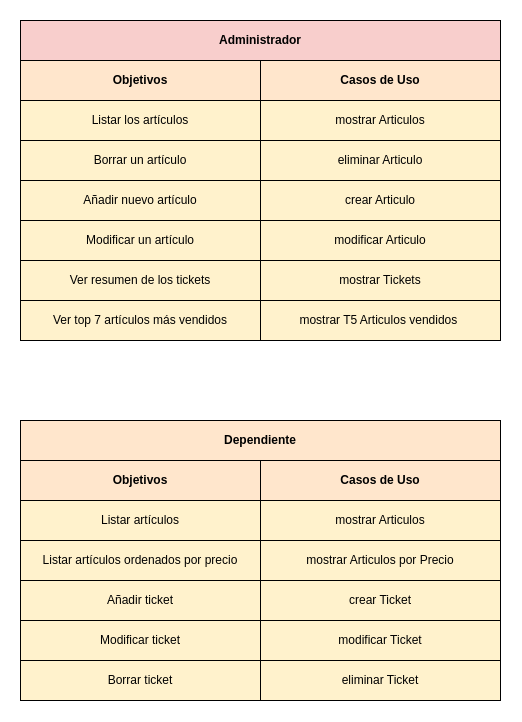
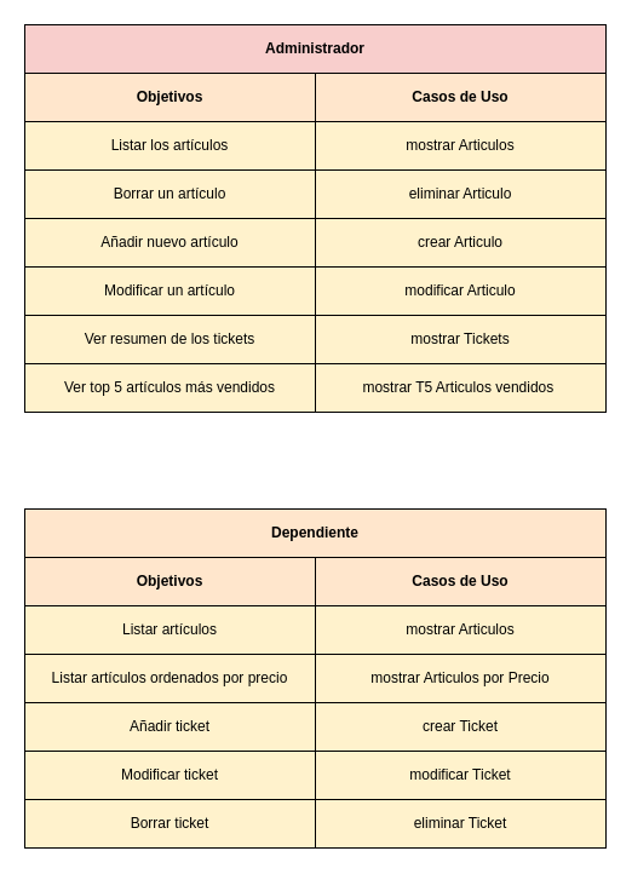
  <mxCell id="0" />
  <mxCell id="1" parent="0" />
  <mxCell id="2" value="&lt;b&gt;Administrador&lt;/b&gt;" style="rounded=0;whiteSpace=wrap;html=1;fillColor=#f8cecc;" parent="1" vertex="1"><mxGeometry x="20" y="20" width="480" height="40" as="geometry" /></mxCell>
  <mxCell id="3" value="&lt;b&gt;Objetivos&lt;/b&gt;" style="rounded=0;whiteSpace=wrap;html=1;fillColor=#ffe6cc;" parent="1" vertex="1"><mxGeometry x="20" y="60" width="240" height="40" as="geometry" /></mxCell>
  <mxCell id="4" value="&lt;b&gt;Casos de Uso&lt;/b&gt;" style="rounded=0;whiteSpace=wrap;html=1;fillColor=#ffe6cc;" parent="1" vertex="1"><mxGeometry x="260" y="60" width="240" height="40" as="geometry" /></mxCell>
  <mxCell id="5" value="Listar los artículos" style="rounded=0;whiteSpace=wrap;html=1;fillColor=#fff2cc;" parent="1" vertex="1"><mxGeometry x="20" y="100" width="240" height="40" as="geometry" /></mxCell>
  <mxCell id="6" value="mostrar Articulos" style="rounded=0;whiteSpace=wrap;html=1;fillColor=#fff2cc;" parent="1" vertex="1"><mxGeometry x="260" y="100" width="240" height="40" as="geometry" /></mxCell>
  <mxCell id="7" value="eliminar Articulo" style="rounded=0;whiteSpace=wrap;html=1;fillColor=#fff2cc;" parent="1" vertex="1"><mxGeometry x="260" y="140" width="240" height="40" as="geometry" /></mxCell>
  <mxCell id="8" value="Borrar un artículo" style="rounded=0;whiteSpace=wrap;html=1;fillColor=#fff2cc;" parent="1" vertex="1"><mxGeometry x="20" y="140" width="240" height="40" as="geometry" /></mxCell>
  <mxCell id="9" value="crear Articulo" style="rounded=0;whiteSpace=wrap;html=1;fillColor=#fff2cc;" parent="1" vertex="1"><mxGeometry x="260" y="180" width="240" height="40" as="geometry" /></mxCell>
  <mxCell id="10" value="Añadir nuevo artículo" style="rounded=0;whiteSpace=wrap;html=1;fillColor=#fff2cc;" parent="1" vertex="1"><mxGeometry x="20" y="180" width="240" height="40" as="geometry" /></mxCell>
  <mxCell id="11" value="Modificar un artículo" style="rounded=0;whiteSpace=wrap;html=1;fillColor=#fff2cc;" parent="1" vertex="1"><mxGeometry x="20" y="220" width="240" height="40" as="geometry" /></mxCell>
  <mxCell id="12" value="Ver resumen de los tickets" style="rounded=0;whiteSpace=wrap;html=1;fillColor=#fff2cc;" parent="1" vertex="1"><mxGeometry x="20" y="260" width="240" height="40" as="geometry" /></mxCell>
- <mxCell id="13" value="Ver top 7 artículos más vendidos" style="rounded=0;whiteSpace=wrap;html=1;fillColor=#fff2cc;" parent="1" vertex="1"><mxGeometry x="20" y="300" width="240" height="40" as="geometry" /></mxCell>
+ <mxCell id="13" value="Ver top 5 artículos más vendidos" style="rounded=0;whiteSpace=wrap;html=1;fillColor=#fff2cc;" parent="1" vertex="1"><mxGeometry x="20" y="300" width="240" height="40" as="geometry" /></mxCell>
  <mxCell id="14" value="modificar Articulo" style="rounded=0;whiteSpace=wrap;html=1;fillColor=#fff2cc;" parent="1" vertex="1"><mxGeometry x="260" y="220" width="240" height="40" as="geometry" /></mxCell>
  <mxCell id="15" value="mostrar Tickets" style="rounded=0;whiteSpace=wrap;html=1;fillColor=#fff2cc;" parent="1" vertex="1"><mxGeometry x="260" y="260" width="240" height="40" as="geometry" /></mxCell>
  <mxCell id="16" value="mostrar T5 Articulos vendidos&amp;nbsp;" style="rounded=0;whiteSpace=wrap;html=1;fillColor=#fff2cc;" parent="1" vertex="1"><mxGeometry x="260" y="300" width="240" height="40" as="geometry" /></mxCell>
  <mxCell id="17" value="&lt;b&gt;Dependiente&lt;/b&gt;" style="rounded=0;whiteSpace=wrap;html=1;fillColor=#ffe6cc;" parent="1" vertex="1"><mxGeometry x="20" y="420" width="480" height="40" as="geometry" /></mxCell>
  <mxCell id="18" value="&lt;b&gt;Objetivos&lt;/b&gt;" style="rounded=0;whiteSpace=wrap;html=1;fillColor=#ffe6cc;" parent="1" vertex="1"><mxGeometry x="20" y="460" width="240" height="40" as="geometry" /></mxCell>
  <mxCell id="19" value="&lt;b&gt;Casos de Uso&lt;/b&gt;" style="rounded=0;whiteSpace=wrap;html=1;fillColor=#ffe6cc;" parent="1" vertex="1"><mxGeometry x="260" y="460" width="240" height="40" as="geometry" /></mxCell>
  <mxCell id="20" value="&lt;span&gt;Listar artículos&lt;/span&gt;" style="rounded=0;whiteSpace=wrap;html=1;fillColor=#fff2cc;" parent="1" vertex="1"><mxGeometry x="20" y="500" width="240" height="40" as="geometry" /></mxCell>
  <mxCell id="21" value="mostrar Articulos" style="rounded=0;whiteSpace=wrap;html=1;fillColor=#fff2cc;" parent="1" vertex="1"><mxGeometry x="260" y="500" width="240" height="40" as="geometry" /></mxCell>
  <mxCell id="22" value="mostrar Articulos por Precio" style="rounded=0;whiteSpace=wrap;html=1;fillColor=#fff2cc;" parent="1" vertex="1"><mxGeometry x="260" y="540" width="240" height="40" as="geometry" /></mxCell>
  <mxCell id="23" value="&lt;span&gt;Listar artículos ordenados por precio&lt;/span&gt;" style="rounded=0;whiteSpace=wrap;html=1;fillColor=#fff2cc;" parent="1" vertex="1"><mxGeometry x="20" y="540" width="240" height="40" as="geometry" /></mxCell>
  <mxCell id="24" value="crear Ticket" style="rounded=0;whiteSpace=wrap;html=1;fillColor=#fff2cc;" parent="1" vertex="1"><mxGeometry x="260" y="580" width="240" height="40" as="geometry" /></mxCell>
  <mxCell id="25" value="Añadir ticket" style="rounded=0;whiteSpace=wrap;html=1;fillColor=#fff2cc;" parent="1" vertex="1"><mxGeometry x="20" y="580" width="240" height="40" as="geometry" /></mxCell>
  <mxCell id="26" value="Modificar ticket" style="rounded=0;whiteSpace=wrap;html=1;fillColor=#fff2cc;" parent="1" vertex="1"><mxGeometry x="20" y="620" width="240" height="40" as="geometry" /></mxCell>
  <mxCell id="27" value="Borrar ticket" style="rounded=0;whiteSpace=wrap;html=1;fillColor=#fff2cc;" parent="1" vertex="1"><mxGeometry x="20" y="660" width="240" height="40" as="geometry" /></mxCell>
  <mxCell id="28" value="modificar Ticket" style="rounded=0;whiteSpace=wrap;html=1;fillColor=#fff2cc;" parent="1" vertex="1"><mxGeometry x="260" y="620" width="240" height="40" as="geometry" /></mxCell>
  <mxCell id="29" value="eliminar Ticket" style="rounded=0;whiteSpace=wrap;html=1;fillColor=#fff2cc;" parent="1" vertex="1"><mxGeometry x="260" y="660" width="240" height="40" as="geometry" /></mxCell>
